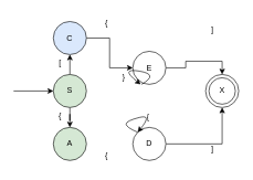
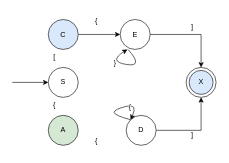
  <mxCell id="0" />
  <mxCell id="1" parent="0" />
  <mxCell id="2" value="" style="ellipse;whiteSpace=wrap;html=1;" vertex="1" parent="1"><mxGeometry x="310" y="112" width="50" height="50" as="geometry" /></mxCell>
- <mxCell id="3" value="X" style="ellipse;whiteSpace=wrap;html=1;" vertex="1" parent="1"><mxGeometry x="315" y="117" width="40" height="40" as="geometry" /></mxCell>
+ <mxCell id="3" value="X" style="ellipse;whiteSpace=wrap;html=1;fillColor=#dae8fc;" vertex="1" parent="1"><mxGeometry x="315" y="117" width="40" height="40" as="geometry" /></mxCell>
  <mxCell id="4" style="edgeStyle=orthogonalEdgeStyle;rounded=0;orthogonalLoop=1;jettySize=auto;html=1;entryX=0.5;entryY=1;entryDx=0;entryDy=0;" edge="1" parent="1" source="5" target="2"><mxGeometry relative="1" as="geometry" /></mxCell>
- <mxCell id="5" value="D" style="ellipse;whiteSpace=wrap;html=1;" vertex="1" parent="1"><mxGeometry x="200" y="192" width="50" height="50" as="geometry" /></mxCell>
+ <mxCell id="5" value="D" style="ellipse;whiteSpace=wrap;html=1;" vertex="1" parent="1"><mxGeometry x="210" y="192" width="50" height="50" as="geometry" /></mxCell>
  <mxCell id="6" value="A" style="ellipse;whiteSpace=wrap;html=1;fillColor=#d5e8d4;" vertex="1" parent="1"><mxGeometry x="80" y="192" width="50" height="50" as="geometry" /></mxCell>
- <mxCell id="7" style="edgeStyle=orthogonalEdgeStyle;rounded=0;orthogonalLoop=1;jettySize=auto;html=1;exitX=0.5;exitY=0;exitDx=0;exitDy=0;entryX=0.5;entryY=1;entryDx=0;entryDy=0;" edge="1" parent="1" source="9" target="13"><mxGeometry relative="1" as="geometry" /></mxCell>
- <mxCell id="8" style="edgeStyle=orthogonalEdgeStyle;rounded=0;orthogonalLoop=1;jettySize=auto;html=1;entryX=0.5;entryY=0;entryDx=0;entryDy=0;" edge="1" parent="1" source="9" target="6"><mxGeometry relative="1" as="geometry" /></mxCell>
- <mxCell id="9" value="S" style="ellipse;whiteSpace=wrap;html=1;fillColor=#d5e8d4;" vertex="1" parent="1"><mxGeometry x="80" y="112" width="50" height="50" as="geometry" /></mxCell>
+ <mxCell id="9" value="S" style="ellipse;whiteSpace=wrap;html=1;" vertex="1" parent="1"><mxGeometry x="80" y="112" width="50" height="50" as="geometry" /></mxCell>
  <mxCell id="10" style="edgeStyle=orthogonalEdgeStyle;rounded=0;orthogonalLoop=1;jettySize=auto;html=1;entryX=0.5;entryY=0;entryDx=0;entryDy=0;" edge="1" parent="1" source="11" target="2"><mxGeometry relative="1" as="geometry" /></mxCell>
- <mxCell id="11" value="E" style="ellipse;whiteSpace=wrap;html=1;" vertex="1" parent="1"><mxGeometry x="200" y="77" width="50" height="50" as="geometry" /></mxCell>
+ <mxCell id="11" value="E" style="ellipse;whiteSpace=wrap;html=1;" vertex="1" parent="1"><mxGeometry x="200" y="32" width="50" height="50" as="geometry" /></mxCell>
  <mxCell id="12" style="edgeStyle=orthogonalEdgeStyle;rounded=0;orthogonalLoop=1;jettySize=auto;html=1;entryX=0;entryY=0.5;entryDx=0;entryDy=0;" edge="1" parent="1" source="13" target="11"><mxGeometry relative="1" as="geometry" /></mxCell>
  <mxCell id="13" value="С" style="ellipse;whiteSpace=wrap;html=1;fillColor=#dae8fc;" vertex="1" parent="1"><mxGeometry x="80" y="32" width="50" height="50" as="geometry" /></mxCell>
  <mxCell id="14" value="" style="endArrow=classic;html=1;rounded=0;entryX=0;entryY=0.5;entryDx=0;entryDy=0;" edge="1" parent="1" target="9"><mxGeometry width="50" height="50" relative="1" as="geometry"><mxPoint x="20" y="137" as="sourcePoint" /><mxPoint x="80" y="132" as="targetPoint" /></mxGeometry></mxCell>
  <mxCell id="15" value="" style="curved=1;endArrow=classic;html=1;rounded=0;entryX=0;entryY=0;entryDx=0;entryDy=0;exitX=0;exitY=0;exitDx=0;exitDy=0;" edge="1" parent="1" source="5" target="5"><mxGeometry width="50" height="50" relative="1" as="geometry"><mxPoint x="170" y="206" as="sourcePoint" /><mxPoint x="70" y="182" as="targetPoint" /><Array as="points"><mxPoint x="190" y="192" /><mxPoint x="190" y="182" /><mxPoint x="230" y="172" /></Array></mxGeometry></mxCell>
  <mxCell id="16" value="{" style="edgeLabel;html=1;align=center;verticalAlign=middle;resizable=0;points=[];" vertex="1" connectable="0" parent="15"><mxGeometry x="0.17" y="-2" relative="1" as="geometry"><mxPoint as="offset" /></mxGeometry></mxCell>
  <mxCell id="17" value="" style="curved=1;endArrow=classic;html=1;rounded=0;exitX=0.26;exitY=1;exitDx=0;exitDy=0;entryX=0.24;entryY=1;entryDx=0;entryDy=0;entryPerimeter=0;exitPerimeter=0;" edge="1" parent="1" source="11" target="11"><mxGeometry width="50" height="50" relative="1" as="geometry"><mxPoint x="140" y="142" as="sourcePoint" /><mxPoint x="190" y="92" as="targetPoint" /><Array as="points"><mxPoint x="240" y="112" /><mxPoint x="180" y="102" /></Array></mxGeometry></mxCell>
  <mxCell id="18" value="}" style="edgeLabel;html=1;align=center;verticalAlign=middle;resizable=0;points=[];" vertex="1" connectable="0" parent="17"><mxGeometry x="0.575" y="-7" relative="1" as="geometry"><mxPoint as="offset" /></mxGeometry></mxCell>
  <mxCell id="19" value="{" style="text;html=1;align=center;verticalAlign=middle;resizable=0;points=[];autosize=1;strokeColor=none;fillColor=none;" vertex="1" parent="1"><mxGeometry x="75" y="160" width="30" height="30" as="geometry" /></mxCell>
  <mxCell id="20" value="[" style="text;html=1;align=center;verticalAlign=middle;resizable=0;points=[];autosize=1;strokeColor=none;fillColor=none;" vertex="1" parent="1"><mxGeometry x="75" y="80" width="30" height="30" as="geometry" /></mxCell>
  <mxCell id="21" value="{" style="text;html=1;align=center;verticalAlign=middle;resizable=0;points=[];autosize=1;strokeColor=none;fillColor=none;" vertex="1" parent="1"><mxGeometry x="145" y="220" width="30" height="30" as="geometry" /></mxCell>
  <mxCell id="22" value="{" style="text;html=1;align=center;verticalAlign=middle;resizable=0;points=[];autosize=1;strokeColor=none;fillColor=none;" vertex="1" parent="1"><mxGeometry x="145" y="20" width="30" height="30" as="geometry" /></mxCell>
  <mxCell id="23" value="]" style="text;html=1;align=center;verticalAlign=middle;resizable=0;points=[];autosize=1;strokeColor=none;fillColor=none;" vertex="1" parent="1"><mxGeometry x="305" y="30" width="30" height="30" as="geometry" /></mxCell>
  <mxCell id="24" value="]" style="text;html=1;align=center;verticalAlign=middle;resizable=0;points=[];autosize=1;strokeColor=none;fillColor=none;" vertex="1" parent="1"><mxGeometry x="305" y="210" width="30" height="30" as="geometry" /></mxCell>
